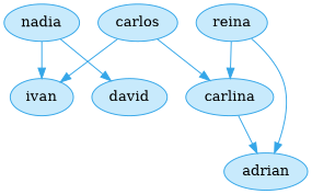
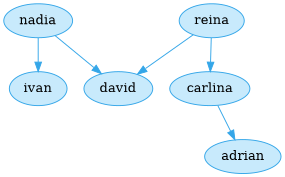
  digraph {
    node [color="#34A6E8" fillcolor="#C8EAFC" style=radial]
    edge [color="#34A6E8"]
-   carlos
    ivan
    carlina
    adrian
    reina
    nadia
    david
-   carlos -> ivan
-   carlos -> carlina
    carlina -> adrian
    reina -> carlina
-   reina -> adrian
+   reina -> david
    nadia -> ivan
    nadia -> david
  }
